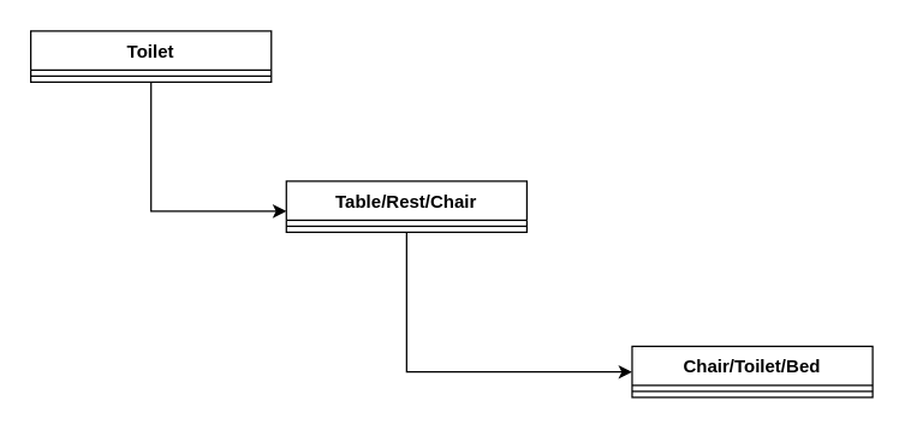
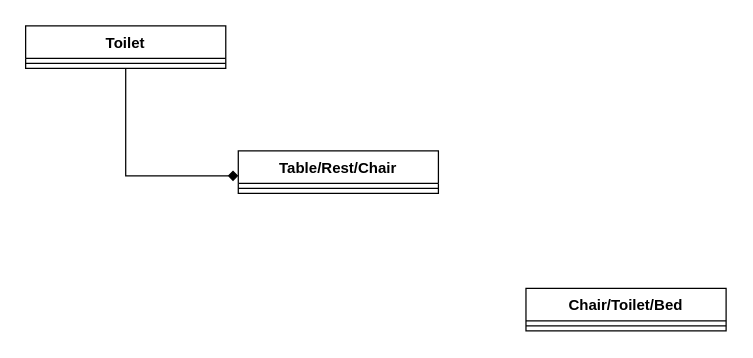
  <mxCell id="0" />
  <mxCell id="1" parent="0" />
- <mxCell id="2" style="edgeStyle=orthogonalEdgeStyle;rounded=0;orthogonalLoop=1;jettySize=auto;html=1;" edge="1" parent="1" source="3" target="6"><mxGeometry relative="1" as="geometry"><Array as="points"><mxPoint x="100" y="140" /></Array></mxGeometry></mxCell>
+ <mxCell id="2" style="edgeStyle=orthogonalEdgeStyle;rounded=0;orthogonalLoop=1;jettySize=auto;html=1;endArrow=diamond;" edge="1" parent="1" source="3" target="6"><mxGeometry relative="1" as="geometry"><Array as="points"><mxPoint x="100" y="140" /></Array></mxGeometry></mxCell>
  <mxCell id="3" value="Toilet" style="swimlane;fontStyle=1;align=center;verticalAlign=top;childLayout=stackLayout;horizontal=1;startSize=26;horizontalStack=0;resizeParent=1;resizeParentMax=0;resizeLast=0;collapsible=1;marginBottom=0;whiteSpace=wrap;html=1;" vertex="1" parent="1"><mxGeometry x="20" y="20" width="160" height="34" as="geometry" /></mxCell>
  <mxCell id="4" value="" style="line;strokeWidth=1;fillColor=none;align=left;verticalAlign=middle;spacingTop=-1;spacingLeft=3;spacingRight=3;rotatable=0;labelPosition=right;points=[];portConstraint=eastwest;strokeColor=inherit;" vertex="1" parent="3"><mxGeometry y="26" width="160" height="8" as="geometry" /></mxCell>
- <mxCell id="5" style="edgeStyle=orthogonalEdgeStyle;rounded=0;orthogonalLoop=1;jettySize=auto;html=1;" edge="1" parent="1" source="6" target="8"><mxGeometry relative="1" as="geometry"><Array as="points"><mxPoint x="270" y="247" /></Array></mxGeometry></mxCell>
  <mxCell id="6" value="Table/Rest/Chair" style="swimlane;fontStyle=1;align=center;verticalAlign=top;childLayout=stackLayout;horizontal=1;startSize=26;horizontalStack=0;resizeParent=1;resizeParentMax=0;resizeLast=0;collapsible=1;marginBottom=0;whiteSpace=wrap;html=1;" vertex="1" parent="1"><mxGeometry x="190" y="120" width="160" height="34" as="geometry" /></mxCell>
  <mxCell id="7" value="" style="line;strokeWidth=1;fillColor=none;align=left;verticalAlign=middle;spacingTop=-1;spacingLeft=3;spacingRight=3;rotatable=0;labelPosition=right;points=[];portConstraint=eastwest;strokeColor=inherit;" vertex="1" parent="6"><mxGeometry y="26" width="160" height="8" as="geometry" /></mxCell>
  <mxCell id="8" value="Chair/Toilet/Bed" style="swimlane;fontStyle=1;align=center;verticalAlign=top;childLayout=stackLayout;horizontal=1;startSize=26;horizontalStack=0;resizeParent=1;resizeParentMax=0;resizeLast=0;collapsible=1;marginBottom=0;whiteSpace=wrap;html=1;" vertex="1" parent="1"><mxGeometry x="420" y="230" width="160" height="34" as="geometry" /></mxCell>
  <mxCell id="9" value="" style="line;strokeWidth=1;fillColor=none;align=left;verticalAlign=middle;spacingTop=-1;spacingLeft=3;spacingRight=3;rotatable=0;labelPosition=right;points=[];portConstraint=eastwest;strokeColor=inherit;" vertex="1" parent="8"><mxGeometry y="26" width="160" height="8" as="geometry" /></mxCell>
